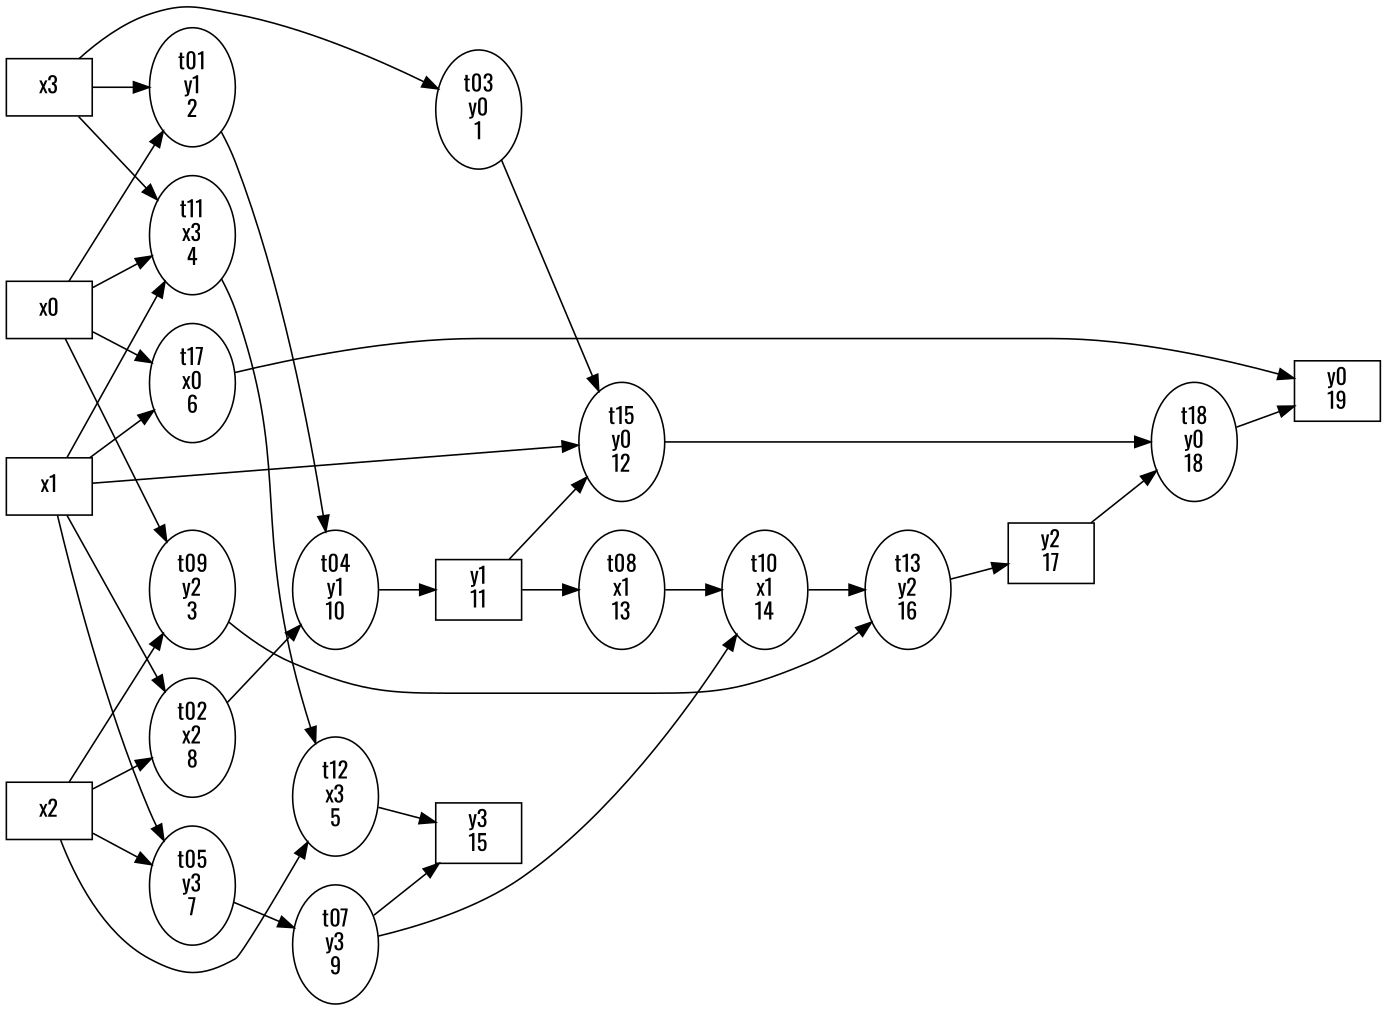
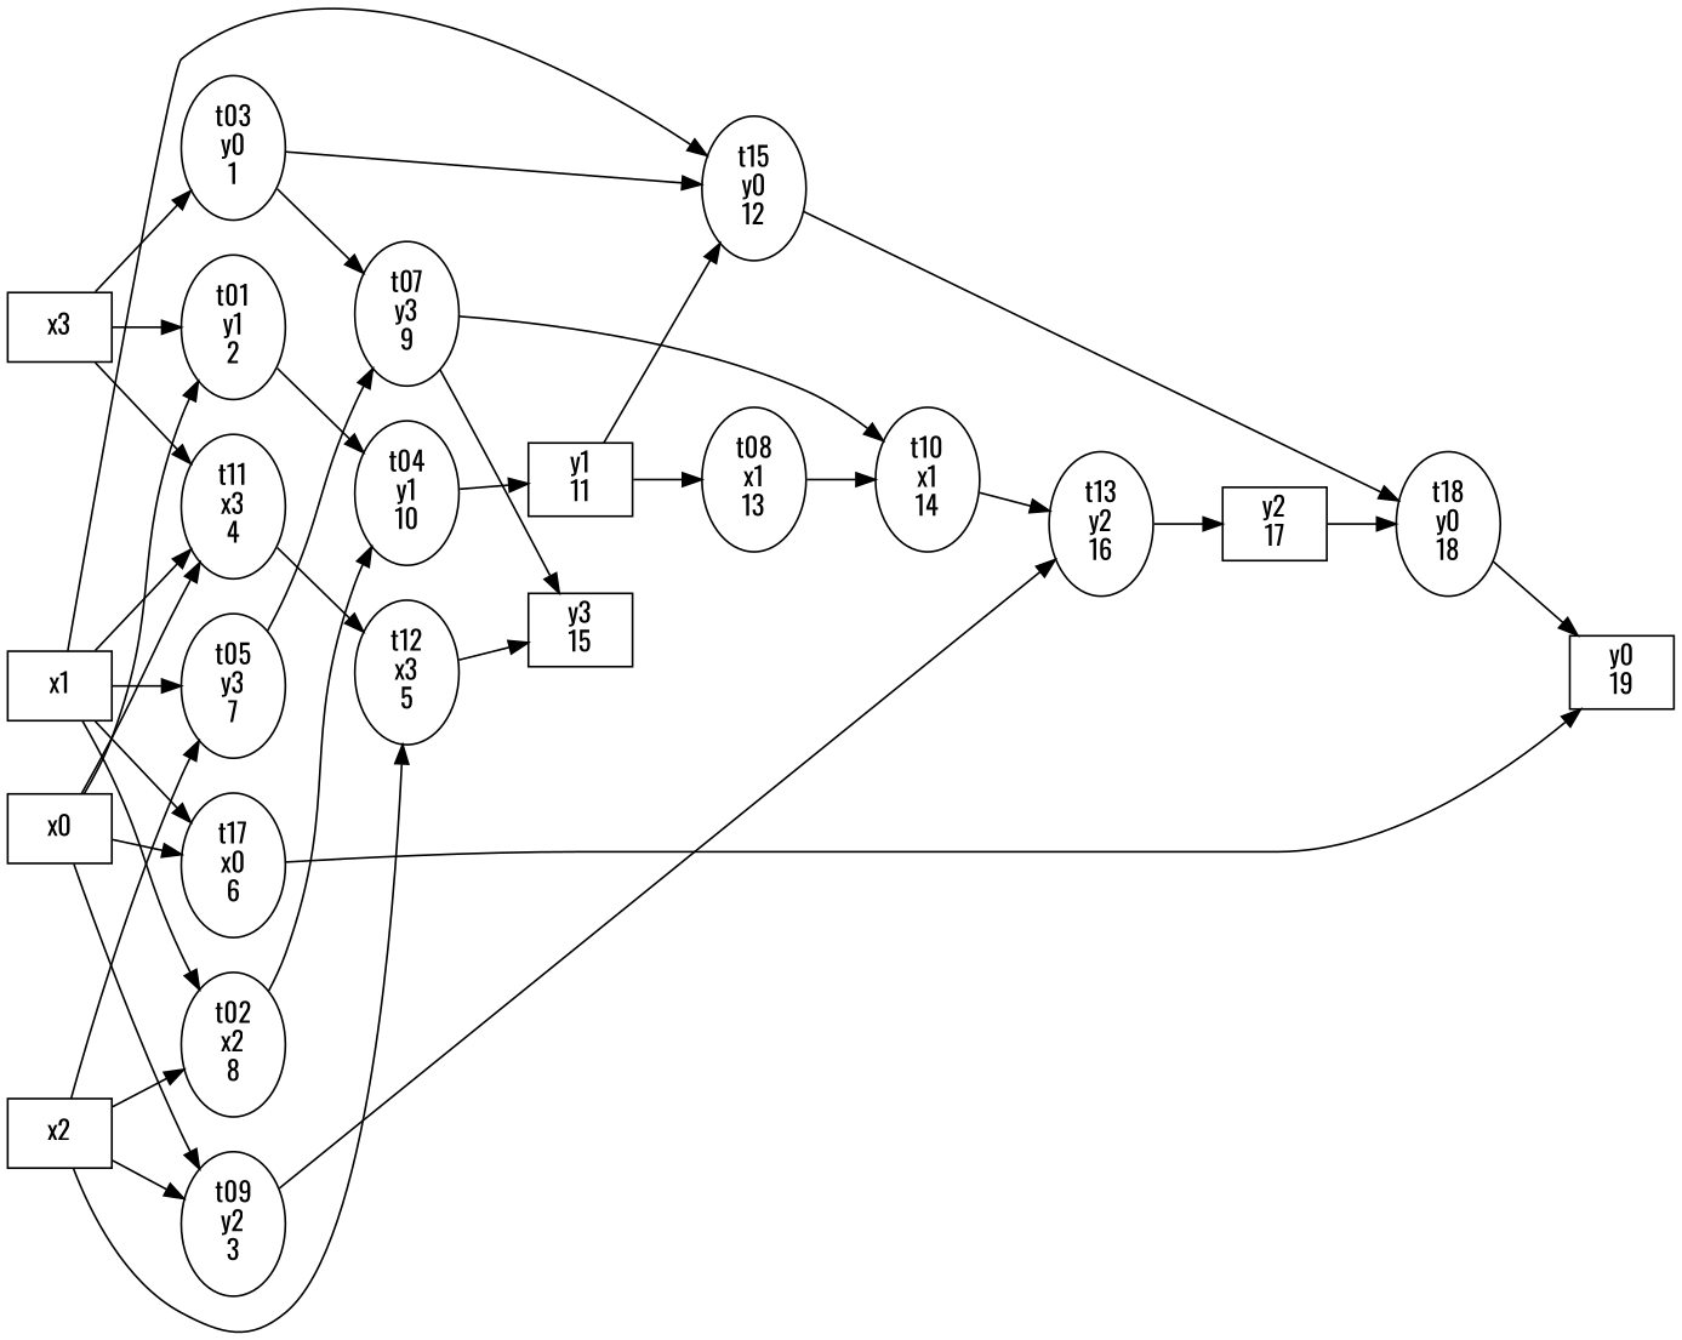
  strict digraph {
    fontname=Oswald
    rankdir=LR
    node [fontname=Oswald]
    edge [fontname=Oswald]
    x0 [shape=box]
    t01 [label="\N\ny1\n2"]
    t09 [label="\N\ny2\n3"]
    t17 [label="\N\nx0\n6"]
    t11 [label="\N\nx3\n4"]
    t03 [label="\N\ny0\n1"]
    t07 [label="\N\ny3\n9"]
    t15 [label="\N\ny0\n12"]
    t04 [label="\N\ny1\n10"]
    t13 [label="\N\ny2\n16"]
    y0 [label="\N\n19" shape=box]
    x1 [shape=box]
    t05 [label="\N\ny3\n7"]
    t02 [label="\N\nx2\n8"]
    t12 [label="\N\nx3\n5"]
    t08 [label="\N\nx1\n13"]
    t10 [label="\N\nx1\n14"]
    x2 [shape=box]
    y3 [label="\N\n15" shape=box]
    x3 [shape=box]
    t18 [label="\N\ny0\n18"]
    y1 [label="\N\n11" shape=box]
    y2 [label="\N\n17" shape=box]
    x0 -> t01
    x0 -> t09
    x0 -> t17
    x0 -> t11
    t01 -> t04
    t09 -> t13
    t17 -> y0
    t11 -> t12
+   t03 -> t07
    t03 -> t15
    t07 -> t10
    t07 -> y3
    t15 -> t18
    t04 -> y1
    t13 -> y2
    x1 -> t17
    x1 -> t11
    x1 -> t15
    x1 -> t05
    x1 -> t02
    t05 -> t07
    t02 -> t04
    t12 -> y3
    t08 -> t10
    t10 -> t13
    x2 -> t09
    x2 -> t05
    x2 -> t02
    x2 -> t12
    x3 -> t01
    x3 -> t11
    x3 -> t03
    t18 -> y0
    y1 -> t15
    y1 -> t08
    y2 -> t18
  }
